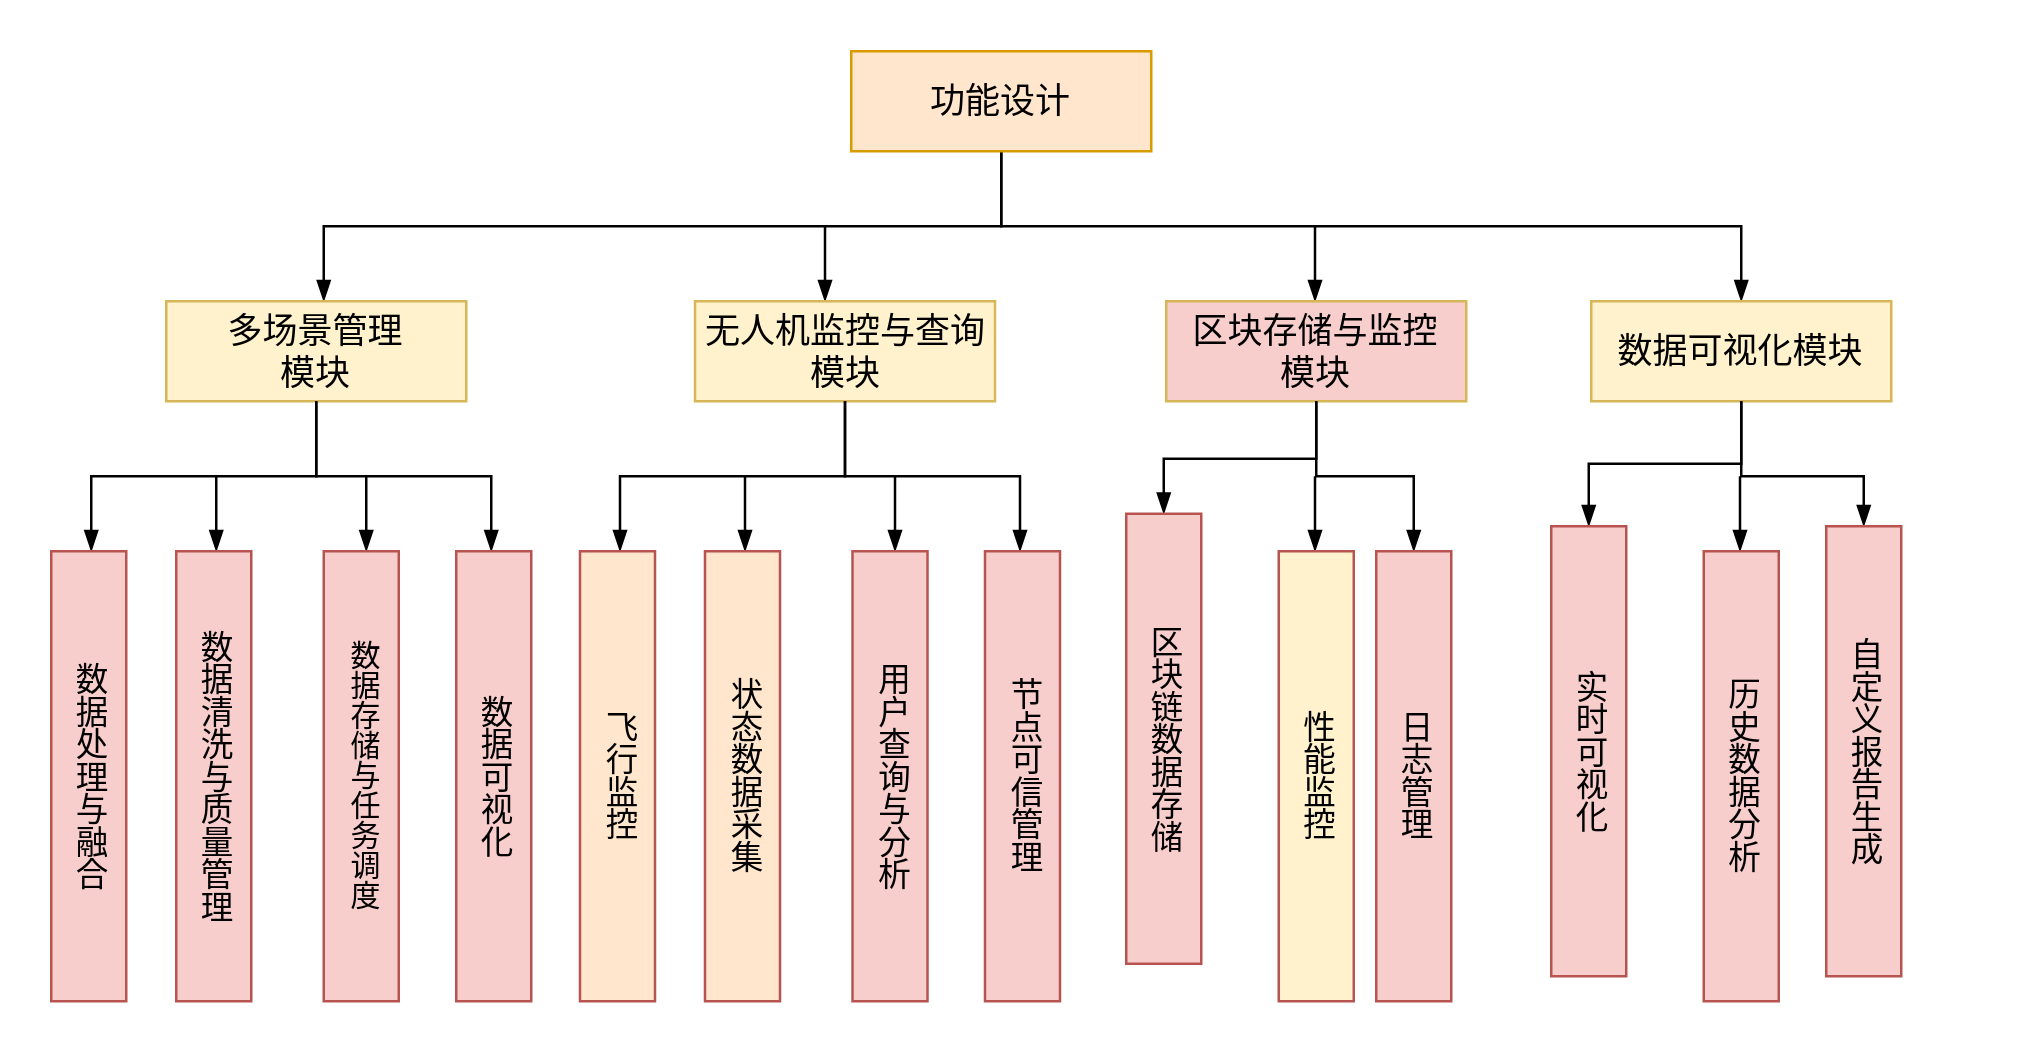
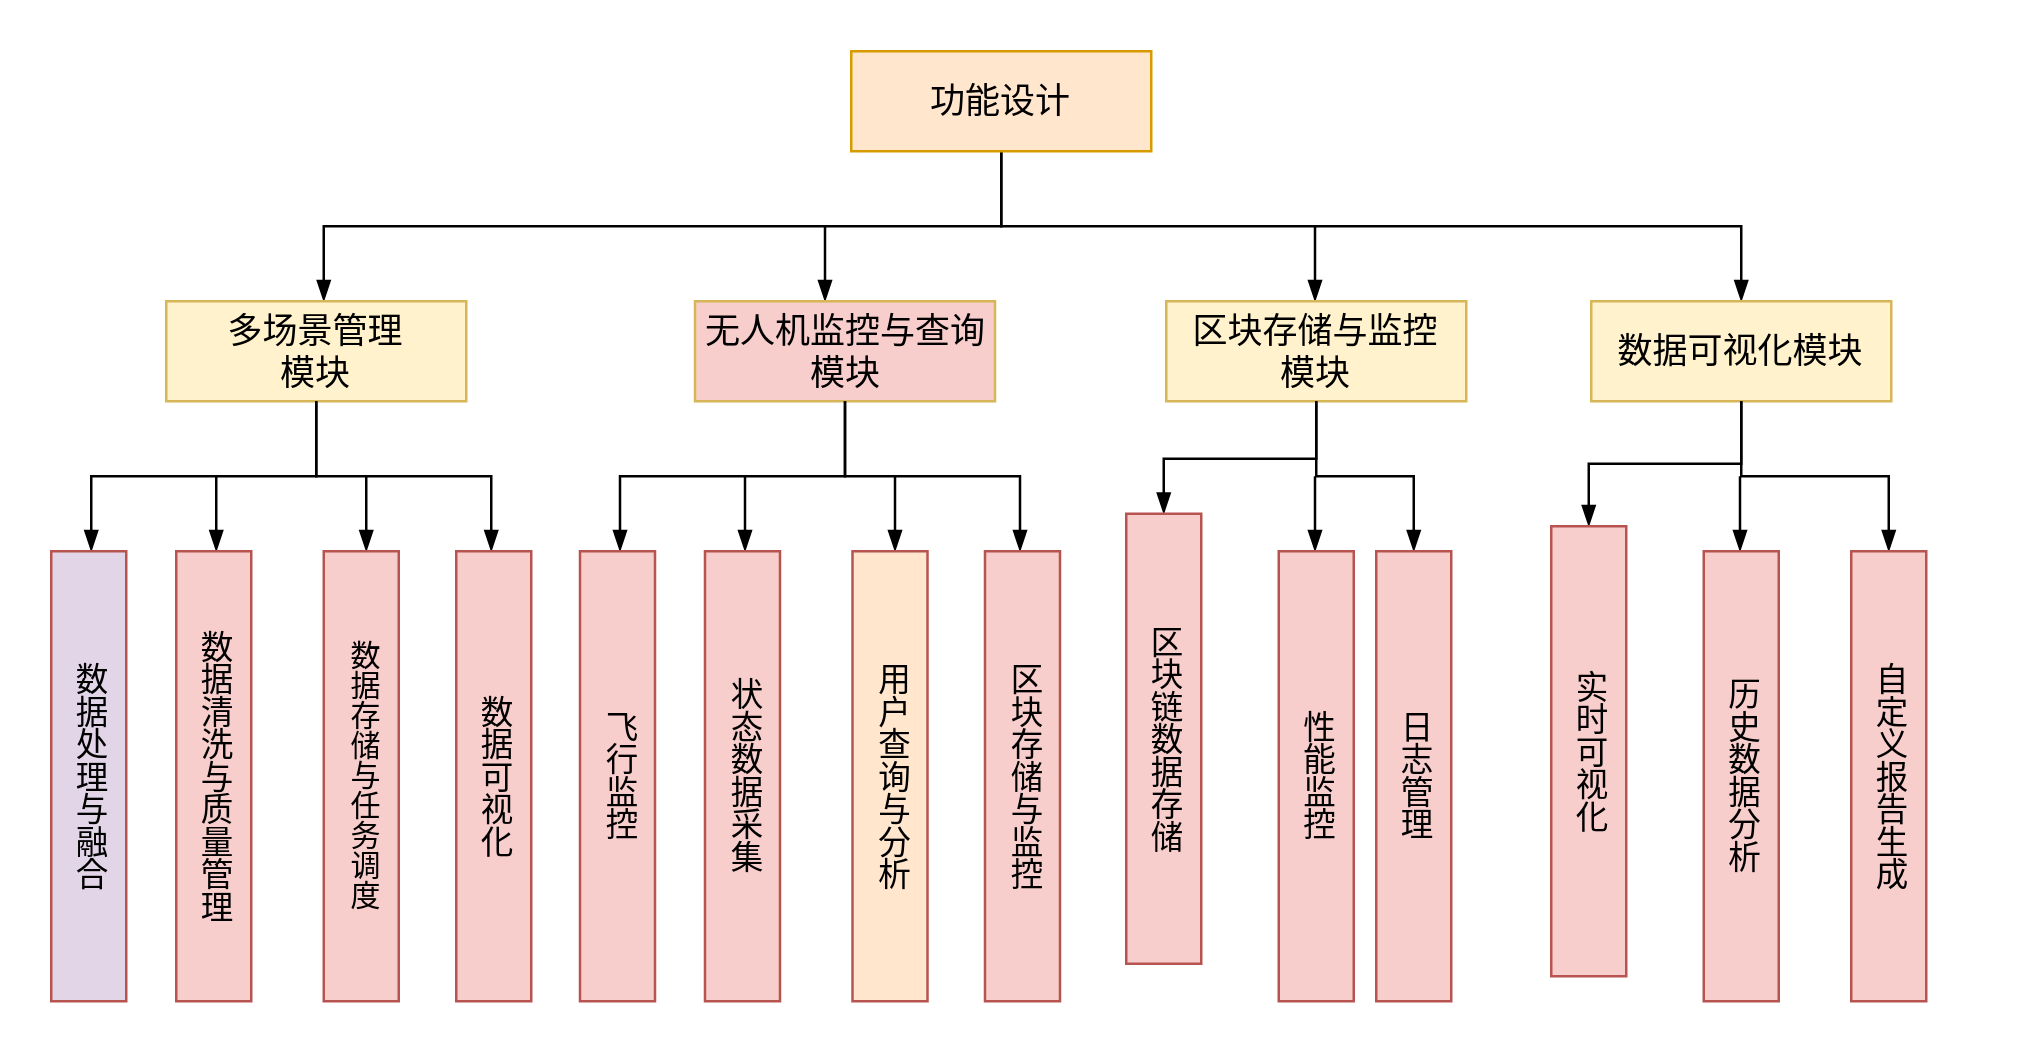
  <mxCell id="0" />
  <mxCell id="1" parent="0" />
  <mxCell id="2" value="" style="endArrow=blockThin;endFill=1;fontSize=11;edgeStyle=elbowEdgeStyle;elbow=vertical;rounded=0;exitX=0.5;exitY=1;exitDx=0;exitDy=0;" parent="1" source="5" edge="1"><mxGeometry relative="1" as="geometry"><mxPoint x="349" y="60" as="sourcePoint" /><mxPoint x="129" y="120" as="targetPoint" /></mxGeometry></mxCell>
  <mxCell id="3" value="" style="endArrow=blockThin;endFill=1;fontSize=11;edgeStyle=elbowEdgeStyle;elbow=vertical;rounded=0;entryX=0.5;entryY=0;entryDx=0;entryDy=0;" parent="1" target="32" edge="1"><mxGeometry relative="1" as="geometry"><mxPoint x="400" y="60" as="sourcePoint" /><mxPoint x="726" y="120" as="targetPoint" /></mxGeometry></mxCell>
  <mxCell id="4" value="" style="endArrow=blockThin;endFill=1;fontSize=11;edgeStyle=elbowEdgeStyle;elbow=vertical;rounded=0;" parent="1" edge="1"><mxGeometry relative="1" as="geometry"><mxPoint x="329.5" y="90" as="sourcePoint" /><mxPoint x="329.5" y="120" as="targetPoint" /></mxGeometry></mxCell>
  <mxCell id="5" value="&lt;font style=&quot;font-size: 14px;&quot;&gt;功能设计&lt;/font&gt;" style="rounded=0;whiteSpace=wrap;html=1;fillColor=#ffe6cc;strokeColor=#d79b00;" parent="1" vertex="1"><mxGeometry x="340" y="20" width="120" height="40" as="geometry" /></mxCell>
  <mxCell id="6" value="" style="endArrow=blockThin;endFill=1;fontSize=11;edgeStyle=elbowEdgeStyle;elbow=vertical;rounded=0;" parent="1" edge="1"><mxGeometry relative="1" as="geometry"><mxPoint x="525.5" y="90" as="sourcePoint" /><mxPoint x="525.5" y="120" as="targetPoint" /><Array as="points"><mxPoint x="566" y="105" /></Array></mxGeometry></mxCell>
  <mxCell id="7" value="&lt;font style=&quot;font-size: 14px;&quot;&gt;多场景管理&lt;/font&gt;&lt;div&gt;&lt;font style=&quot;font-size: 14px;&quot;&gt;模块&lt;/font&gt;&lt;/div&gt;" style="rounded=0;whiteSpace=wrap;html=1;fillColor=#fff2cc;strokeColor=#d6b656;" parent="1" vertex="1"><mxGeometry x="66" y="120" width="120" height="40" as="geometry" /></mxCell>
  <mxCell id="8" value="" style="endArrow=blockThin;endFill=1;fontSize=11;edgeStyle=elbowEdgeStyle;elbow=vertical;rounded=0;" parent="1" edge="1"><mxGeometry relative="1" as="geometry"><mxPoint x="126" y="160" as="sourcePoint" /><mxPoint x="36" y="220" as="targetPoint" /></mxGeometry></mxCell>
  <mxCell id="9" value="" style="endArrow=blockThin;endFill=1;fontSize=11;edgeStyle=elbowEdgeStyle;elbow=vertical;rounded=0;" parent="1" edge="1"><mxGeometry relative="1" as="geometry"><mxPoint x="126" y="160" as="sourcePoint" /><mxPoint x="196" y="220" as="targetPoint" /><Array as="points"><mxPoint x="216" y="190" /></Array></mxGeometry></mxCell>
  <mxCell id="10" value="" style="endArrow=blockThin;endFill=1;fontSize=11;edgeStyle=elbowEdgeStyle;elbow=vertical;rounded=0;" parent="1" edge="1"><mxGeometry relative="1" as="geometry"><mxPoint x="86" y="190" as="sourcePoint" /><mxPoint x="86" y="220" as="targetPoint" /></mxGeometry></mxCell>
  <mxCell id="11" value="" style="endArrow=blockThin;endFill=1;fontSize=11;edgeStyle=elbowEdgeStyle;elbow=vertical;rounded=0;" parent="1" edge="1"><mxGeometry relative="1" as="geometry"><mxPoint x="146" y="190" as="sourcePoint" /><mxPoint x="146" y="220" as="targetPoint" /></mxGeometry></mxCell>
- <mxCell id="12" value="&lt;font style=&quot;font-size: 13px;&quot;&gt;数据处理与融合&lt;/font&gt;" style="rounded=0;verticalAlign=middle;textDirection=vertical-rl;whiteSpace=wrap;html=1;align=center;fillColor=#f8cecc;strokeColor=#b85450;" parent="1" vertex="1"><mxGeometry x="20" y="220" width="30" height="180" as="geometry" /></mxCell>
+ <mxCell id="12" value="&lt;font style=&quot;font-size: 13px;&quot;&gt;数据处理与融合&lt;/font&gt;" style="rounded=0;verticalAlign=middle;textDirection=vertical-rl;whiteSpace=wrap;html=1;align=center;fillColor=#e1d5e7;strokeColor=#b85450;" parent="1" vertex="1"><mxGeometry x="20" y="220" width="30" height="180" as="geometry" /></mxCell>
  <mxCell id="13" value="&lt;span style=&quot;font-size: 13px;&quot;&gt;数据清洗与质量管理&lt;/span&gt;" style="rounded=0;verticalAlign=middle;textDirection=vertical-rl;whiteSpace=wrap;html=1;align=center;fillColor=#f8cecc;strokeColor=#b85450;" parent="1" vertex="1"><mxGeometry x="70" y="220" width="30" height="180" as="geometry" /></mxCell>
  <mxCell id="14" value="数据存储与任务调度" style="rounded=0;verticalAlign=middle;textDirection=vertical-rl;whiteSpace=wrap;html=1;align=center;fillColor=#f8cecc;strokeColor=#b85450;" parent="1" vertex="1"><mxGeometry x="129" y="220" width="30" height="180" as="geometry" /></mxCell>
  <mxCell id="15" value="&lt;span style=&quot;font-size: 13px;&quot;&gt;数据可视化&lt;/span&gt;" style="rounded=0;verticalAlign=middle;textDirection=vertical-rl;whiteSpace=wrap;html=1;align=center;fillColor=#f8cecc;strokeColor=#b85450;" parent="1" vertex="1"><mxGeometry x="182" y="220" width="30" height="180" as="geometry" /></mxCell>
- <mxCell id="16" value="&lt;font style=&quot;font-size: 14px;&quot;&gt;无人机监控与查询模块&lt;/font&gt;" style="rounded=0;whiteSpace=wrap;html=1;fillColor=#fff2cc;strokeColor=#d6b656;" parent="1" vertex="1"><mxGeometry x="277.5" y="120" width="120" height="40" as="geometry" /></mxCell>
+ <mxCell id="16" value="&lt;font style=&quot;font-size: 14px;&quot;&gt;无人机监控与查询模块&lt;/font&gt;" style="rounded=0;whiteSpace=wrap;html=1;fillColor=#f8cecc;strokeColor=#d6b656;" parent="1" vertex="1"><mxGeometry x="277.5" y="120" width="120" height="40" as="geometry" /></mxCell>
  <mxCell id="17" value="" style="endArrow=blockThin;endFill=1;fontSize=11;edgeStyle=elbowEdgeStyle;elbow=vertical;rounded=0;" parent="1" edge="1"><mxGeometry relative="1" as="geometry"><mxPoint x="337.5" y="160" as="sourcePoint" /><mxPoint x="247.5" y="220" as="targetPoint" /></mxGeometry></mxCell>
  <mxCell id="18" value="" style="endArrow=blockThin;endFill=1;fontSize=11;edgeStyle=elbowEdgeStyle;elbow=vertical;rounded=0;" parent="1" edge="1"><mxGeometry relative="1" as="geometry"><mxPoint x="337.5" y="160" as="sourcePoint" /><mxPoint x="407.5" y="220" as="targetPoint" /><Array as="points"><mxPoint x="427.5" y="190" /></Array></mxGeometry></mxCell>
  <mxCell id="19" value="" style="endArrow=blockThin;endFill=1;fontSize=11;edgeStyle=elbowEdgeStyle;elbow=vertical;rounded=0;" parent="1" edge="1"><mxGeometry relative="1" as="geometry"><mxPoint x="297.5" y="190" as="sourcePoint" /><mxPoint x="297.5" y="220" as="targetPoint" /></mxGeometry></mxCell>
  <mxCell id="20" value="" style="endArrow=blockThin;endFill=1;fontSize=11;edgeStyle=elbowEdgeStyle;elbow=vertical;rounded=0;" parent="1" edge="1"><mxGeometry relative="1" as="geometry"><mxPoint x="357.5" y="190" as="sourcePoint" /><mxPoint x="357.5" y="220" as="targetPoint" /></mxGeometry></mxCell>
- <mxCell id="21" value="&lt;span style=&quot;font-size: 13px;&quot;&gt;飞行监控&lt;/span&gt;" style="rounded=0;verticalAlign=middle;textDirection=vertical-rl;whiteSpace=wrap;html=1;align=center;fillColor=#ffe6cc;strokeColor=#b85450;" parent="1" vertex="1"><mxGeometry x="231.5" y="220" width="30" height="180" as="geometry" /></mxCell>
- <mxCell id="22" value="&lt;font style=&quot;font-size: 13px;&quot;&gt;状态数据采集&lt;/font&gt;" style="rounded=0;verticalAlign=middle;textDirection=vertical-rl;whiteSpace=wrap;html=1;align=center;fillColor=#ffe6cc;strokeColor=#b85450;" parent="1" vertex="1"><mxGeometry x="281.5" y="220" width="30" height="180" as="geometry" /></mxCell>
- <mxCell id="23" value="&lt;font style=&quot;font-size: 13px;&quot;&gt;用户查询与分析&lt;/font&gt;" style="rounded=0;verticalAlign=middle;textDirection=vertical-rl;whiteSpace=wrap;html=1;align=center;fillColor=#f8cecc;strokeColor=#b85450;" parent="1" vertex="1"><mxGeometry x="340.5" y="220" width="30" height="180" as="geometry" /></mxCell>
- <mxCell id="24" value="&lt;font style=&quot;font-size: 13px;&quot;&gt;节点可信管理&lt;/font&gt;" style="rounded=0;verticalAlign=middle;textDirection=vertical-rl;whiteSpace=wrap;html=1;align=center;fillColor=#f8cecc;strokeColor=#b85450;" parent="1" vertex="1"><mxGeometry x="393.5" y="220" width="30" height="180" as="geometry" /></mxCell>
- <mxCell id="25" value="&lt;font style=&quot;font-size: 14px;&quot;&gt;区块存储与监控&lt;/font&gt;&lt;div&gt;&lt;font style=&quot;font-size: 14px;&quot;&gt;模块&lt;/font&gt;&lt;/div&gt;" style="rounded=0;whiteSpace=wrap;html=1;fillColor=#f8cecc;strokeColor=#d6b656;" parent="1" vertex="1"><mxGeometry x="466" y="120" width="120" height="40" as="geometry" /></mxCell>
+ <mxCell id="21" value="&lt;span style=&quot;font-size: 13px;&quot;&gt;飞行监控&lt;/span&gt;" style="rounded=0;verticalAlign=middle;textDirection=vertical-rl;whiteSpace=wrap;html=1;align=center;fillColor=#f8cecc;strokeColor=#b85450;" parent="1" vertex="1"><mxGeometry x="231.5" y="220" width="30" height="180" as="geometry" /></mxCell>
+ <mxCell id="22" value="&lt;font style=&quot;font-size: 13px;&quot;&gt;状态数据采集&lt;/font&gt;" style="rounded=0;verticalAlign=middle;textDirection=vertical-rl;whiteSpace=wrap;html=1;align=center;fillColor=#f8cecc;strokeColor=#b85450;" parent="1" vertex="1"><mxGeometry x="281.5" y="220" width="30" height="180" as="geometry" /></mxCell>
+ <mxCell id="23" value="&lt;font style=&quot;font-size: 13px;&quot;&gt;用户查询与分析&lt;/font&gt;" style="rounded=0;verticalAlign=middle;textDirection=vertical-rl;whiteSpace=wrap;html=1;align=center;fillColor=#ffe6cc;strokeColor=#b85450;" parent="1" vertex="1"><mxGeometry x="340.5" y="220" width="30" height="180" as="geometry" /></mxCell>
+ <mxCell id="24" value="&lt;font style=&quot;font-size: 13px;&quot;&gt;区块存储与监控&lt;/font&gt;" style="rounded=0;verticalAlign=middle;textDirection=vertical-rl;whiteSpace=wrap;html=1;align=center;fillColor=#f8cecc;strokeColor=#b85450;" parent="1" vertex="1"><mxGeometry x="393.5" y="220" width="30" height="180" as="geometry" /></mxCell>
+ <mxCell id="25" value="&lt;font style=&quot;font-size: 14px;&quot;&gt;区块存储与监控&lt;/font&gt;&lt;div&gt;&lt;font style=&quot;font-size: 14px;&quot;&gt;模块&lt;/font&gt;&lt;/div&gt;" style="rounded=0;whiteSpace=wrap;html=1;fillColor=#fff2cc;strokeColor=#d6b656;" parent="1" vertex="1"><mxGeometry x="466" y="120" width="120" height="40" as="geometry" /></mxCell>
  <mxCell id="26" value="" style="endArrow=blockThin;endFill=1;fontSize=11;edgeStyle=elbowEdgeStyle;elbow=vertical;rounded=0;entryX=0.5;entryY=0;entryDx=0;entryDy=0;" parent="1" target="29" edge="1"><mxGeometry relative="1" as="geometry"><mxPoint x="526" y="160" as="sourcePoint" /><mxPoint x="436" y="220" as="targetPoint" /></mxGeometry></mxCell>
  <mxCell id="27" value="" style="endArrow=blockThin;endFill=1;fontSize=11;edgeStyle=elbowEdgeStyle;elbow=vertical;rounded=0;entryX=0.5;entryY=0;entryDx=0;entryDy=0;" parent="1" target="31" edge="1"><mxGeometry relative="1" as="geometry"><mxPoint x="526" y="160" as="sourcePoint" /><mxPoint x="596" y="220" as="targetPoint" /><Array as="points"><mxPoint x="616" y="190" /></Array></mxGeometry></mxCell>
  <mxCell id="28" value="" style="endArrow=blockThin;endFill=1;fontSize=11;edgeStyle=elbowEdgeStyle;elbow=vertical;rounded=0;" parent="1" edge="1"><mxGeometry relative="1" as="geometry"><mxPoint x="525.5" y="190" as="sourcePoint" /><mxPoint x="525.5" y="220" as="targetPoint" /></mxGeometry></mxCell>
  <mxCell id="29" value="&lt;font style=&quot;font-size: 13px;&quot;&gt;区块链数据存储&lt;/font&gt;" style="rounded=0;verticalAlign=middle;textDirection=vertical-rl;whiteSpace=wrap;html=1;align=center;fillColor=#f8cecc;strokeColor=#b85450;" parent="1" vertex="1"><mxGeometry x="450" y="205" width="30" height="180" as="geometry" /></mxCell>
- <mxCell id="30" value="&lt;font style=&quot;font-size: 13px;&quot;&gt;性能监控&lt;/font&gt;" style="rounded=0;verticalAlign=middle;textDirection=vertical-rl;whiteSpace=wrap;html=1;align=center;fillColor=#fff2cc;strokeColor=#b85450;" parent="1" vertex="1"><mxGeometry x="511" y="220" width="30" height="180" as="geometry" /></mxCell>
+ <mxCell id="30" value="&lt;font style=&quot;font-size: 13px;&quot;&gt;性能监控&lt;/font&gt;" style="rounded=0;verticalAlign=middle;textDirection=vertical-rl;whiteSpace=wrap;html=1;align=center;fillColor=#f8cecc;strokeColor=#b85450;" parent="1" vertex="1"><mxGeometry x="511" y="220" width="30" height="180" as="geometry" /></mxCell>
  <mxCell id="31" value="&lt;font style=&quot;font-size: 13px;&quot;&gt;日志管理&lt;/font&gt;" style="rounded=0;verticalAlign=middle;textDirection=vertical-rl;whiteSpace=wrap;html=1;align=center;fillColor=#f8cecc;strokeColor=#b85450;" parent="1" vertex="1"><mxGeometry x="550" y="220" width="30" height="180" as="geometry" /></mxCell>
  <mxCell id="32" value="&lt;span style=&quot;font-size: 14px;&quot;&gt;数据可视化模块&lt;/span&gt;" style="rounded=0;whiteSpace=wrap;html=1;fillColor=#fff2cc;strokeColor=#d6b656;" parent="1" vertex="1"><mxGeometry x="636" y="120" width="120" height="40" as="geometry" /></mxCell>
  <mxCell id="33" value="" style="endArrow=blockThin;endFill=1;fontSize=11;edgeStyle=elbowEdgeStyle;elbow=vertical;rounded=0;entryX=0.5;entryY=0;entryDx=0;entryDy=0;" parent="1" target="36" edge="1"><mxGeometry relative="1" as="geometry"><mxPoint x="696" y="160" as="sourcePoint" /><mxPoint x="606" y="220" as="targetPoint" /></mxGeometry></mxCell>
  <mxCell id="34" value="" style="endArrow=blockThin;endFill=1;fontSize=11;edgeStyle=elbowEdgeStyle;elbow=vertical;rounded=0;entryX=0.5;entryY=0;entryDx=0;entryDy=0;" parent="1" target="38" edge="1"><mxGeometry relative="1" as="geometry"><mxPoint x="696" y="160" as="sourcePoint" /><mxPoint x="766" y="220" as="targetPoint" /><Array as="points"><mxPoint x="786" y="190" /></Array></mxGeometry></mxCell>
  <mxCell id="35" value="" style="endArrow=blockThin;endFill=1;fontSize=11;edgeStyle=elbowEdgeStyle;elbow=vertical;rounded=0;" parent="1" edge="1"><mxGeometry relative="1" as="geometry"><mxPoint x="695.5" y="190" as="sourcePoint" /><mxPoint x="695.5" y="220" as="targetPoint" /></mxGeometry></mxCell>
  <mxCell id="36" value="&lt;font style=&quot;font-size: 13px;&quot;&gt;实时可视化&lt;/font&gt;" style="rounded=0;verticalAlign=middle;textDirection=vertical-rl;whiteSpace=wrap;html=1;align=center;fillColor=#f8cecc;strokeColor=#b85450;" parent="1" vertex="1"><mxGeometry x="620" y="210" width="30" height="180" as="geometry" /></mxCell>
  <mxCell id="37" value="&lt;font style=&quot;font-size: 13px;&quot;&gt;历史数据分析&lt;/font&gt;" style="rounded=0;verticalAlign=middle;textDirection=vertical-rl;whiteSpace=wrap;html=1;align=center;fillColor=#f8cecc;strokeColor=#b85450;" parent="1" vertex="1"><mxGeometry x="681" y="220" width="30" height="180" as="geometry" /></mxCell>
- <mxCell id="38" value="&lt;font style=&quot;font-size: 13px;&quot;&gt;自定义报告生成&lt;/font&gt;" style="rounded=0;verticalAlign=middle;textDirection=vertical-rl;whiteSpace=wrap;html=1;align=center;fillColor=#f8cecc;strokeColor=#b85450;" parent="1" vertex="1"><mxGeometry x="730" y="210" width="30" height="180" as="geometry" /></mxCell>
+ <mxCell id="38" value="&lt;font style=&quot;font-size: 13px;&quot;&gt;自定义报告生成&lt;/font&gt;" style="rounded=0;verticalAlign=middle;textDirection=vertical-rl;whiteSpace=wrap;html=1;align=center;fillColor=#f8cecc;strokeColor=#b85450;" parent="1" vertex="1"><mxGeometry x="740" y="220" width="30" height="180" as="geometry" /></mxCell>
